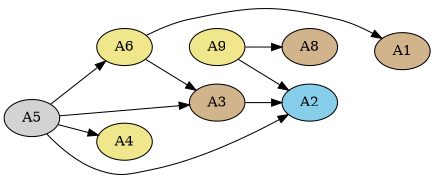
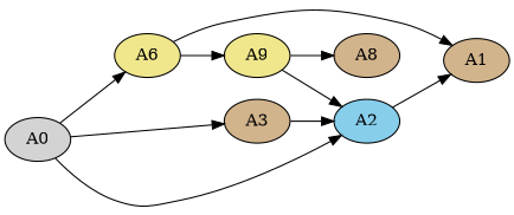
  digraph {
    rankdir=LR
    node [fillcolor=tan style=filled]
    A2 [fillcolor=skyblue]
    A1
    A3
-   A5 [fillcolor=lightgrey]
-   A4 [fillcolor=khaki]
+   A5 [fillcolor=lightgrey label=A0]
    A6 [fillcolor=khaki]
    A9 [fillcolor=khaki]
    A8
+   A2 -> A1
    A3 -> A2
    A5 -> A2
    A5 -> A3
-   A5 -> A4
    A5 -> A6
    A6 -> A1
-   A6 -> A3
+   A6 -> A9
    A9 -> A2
    A9 -> A8
  }
